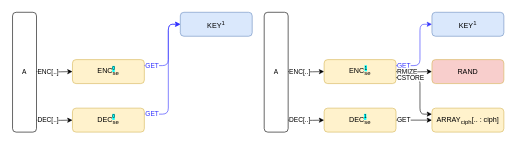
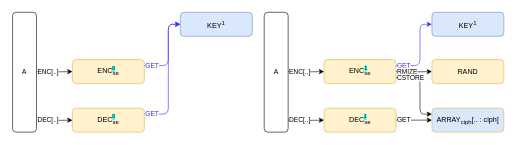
  <mxCell id="0" />
  <mxCell id="1" parent="0" />
  <mxCell id="2" value="&lt;font color=&quot;#000000&quot;&gt;A&lt;/font&gt;" style="rounded=1;whiteSpace=wrap;html=1;labelBackgroundColor=none;fontSize=11;fontColor=#3333FF;" parent="1" vertex="1"><mxGeometry x="20" y="20" width="40" height="200" as="geometry" /></mxCell>
  <mxCell id="3" value="&lt;font color=&quot;#000000&quot;&gt;ENC[..]&lt;/font&gt;" style="edgeStyle=orthogonalEdgeStyle;rounded=1;orthogonalLoop=1;jettySize=auto;html=1;entryX=0;entryY=0.5;entryDx=0;entryDy=0;strokeColor=#000000;fontSize=11;fontColor=#3333FF;align=left;exitX=0.989;exitY=0.428;exitDx=0;exitDy=0;exitPerimeter=0;" parent="1" target="4" edge="1"><mxGeometry x="-1" relative="1" as="geometry"><mxPoint x="60" y="119" as="sourcePoint" /><mxPoint as="offset" /></mxGeometry></mxCell>
  <mxCell id="4" value="ENC&lt;sub&gt;se&lt;/sub&gt;" style="rounded=1;whiteSpace=wrap;html=1;fillColor=#fff2cc;strokeColor=#d6b656;" parent="1" vertex="1"><mxGeometry x="120" y="99" width="120" height="40" as="geometry" /></mxCell>
  <mxCell id="5" value="GET" style="edgeStyle=orthogonalEdgeStyle;rounded=1;orthogonalLoop=1;jettySize=auto;html=1;exitX=1;exitY=0.25;exitDx=0;exitDy=0;entryX=0;entryY=0.5;entryDx=0;entryDy=0;strokeColor=#3333FF;fontSize=11;fontColor=#3333FF;align=left;" parent="1" source="7" target="10" edge="1"><mxGeometry x="-0.619" y="40" relative="1" as="geometry"><Array as="points"><mxPoint x="280" y="190" /><mxPoint x="280" y="40" /></Array><mxPoint as="offset" /><mxPoint x="360" y="10" as="targetPoint" /></mxGeometry></mxCell>
  <mxCell id="6" value="&lt;font color=&quot;#000000&quot;&gt;DEC[..]&lt;/font&gt;" style="edgeStyle=orthogonalEdgeStyle;rounded=1;orthogonalLoop=1;jettySize=auto;html=1;entryX=0;entryY=0.5;entryDx=0;entryDy=0;strokeColor=#000000;fontSize=11;fontColor=#3333FF;align=left;" parent="1" target="7" edge="1"><mxGeometry x="-1" relative="1" as="geometry"><mxPoint as="offset" /><mxPoint x="60" y="200" as="sourcePoint" /></mxGeometry></mxCell>
  <mxCell id="7" value="DEC&lt;sub&gt;se&lt;/sub&gt;" style="rounded=1;whiteSpace=wrap;html=1;fillColor=#fff2cc;strokeColor=#d6b656;" parent="1" vertex="1"><mxGeometry x="120" y="180" width="120" height="40" as="geometry" /></mxCell>
  <mxCell id="8" value="0" style="text;html=1;resizable=0;points=[];autosize=1;align=left;verticalAlign=top;spacingTop=-4;fontSize=8;labelBackgroundColor=#00FFFF;" parent="1" vertex="1"><mxGeometry x="185" y="187" width="20" height="20" as="geometry" /></mxCell>
  <mxCell id="9" value="GET" style="edgeStyle=orthogonalEdgeStyle;rounded=1;orthogonalLoop=1;jettySize=auto;html=1;exitX=1;exitY=0.25;exitDx=0;exitDy=0;entryX=0;entryY=0.5;entryDx=0;entryDy=0;strokeColor=#3333FF;fontSize=11;fontColor=#3333FF;align=left;" edge="1" parent="1" target="10"><mxGeometry x="-0.38" y="40" relative="1" as="geometry"><Array as="points"><mxPoint x="280" y="109" /><mxPoint x="280" y="40" /></Array><mxPoint as="offset" /><mxPoint x="240" y="109" as="sourcePoint" /></mxGeometry></mxCell>
  <mxCell id="10" value="KEY&lt;sup&gt;1&lt;/sup&gt;" style="rounded=1;whiteSpace=wrap;html=1;fillColor=#dae8fc;strokeColor=#6c8ebf;" vertex="1" parent="1"><mxGeometry x="300" y="20" width="120" height="40" as="geometry" /></mxCell>
  <mxCell id="11" value="&lt;font color=&quot;#000000&quot;&gt;A&lt;/font&gt;" style="rounded=1;whiteSpace=wrap;html=1;labelBackgroundColor=none;fontSize=11;fontColor=#3333FF;" vertex="1" parent="1"><mxGeometry x="440" y="20" width="40" height="200" as="geometry" /></mxCell>
  <mxCell id="12" value="&lt;font color=&quot;#000000&quot;&gt;ENC[..]&lt;/font&gt;" style="edgeStyle=orthogonalEdgeStyle;rounded=1;orthogonalLoop=1;jettySize=auto;html=1;entryX=0;entryY=0.5;entryDx=0;entryDy=0;strokeColor=#000000;fontSize=11;fontColor=#3333FF;align=left;exitX=0.989;exitY=0.428;exitDx=0;exitDy=0;exitPerimeter=0;" edge="1" parent="1" target="13"><mxGeometry x="-1" relative="1" as="geometry"><mxPoint x="480" y="119" as="sourcePoint" /><mxPoint as="offset" /></mxGeometry></mxCell>
  <mxCell id="13" value="ENC&lt;sub&gt;se&lt;/sub&gt;" style="rounded=1;whiteSpace=wrap;html=1;fillColor=#fff2cc;strokeColor=#d6b656;" vertex="1" parent="1"><mxGeometry x="540" y="99" width="120" height="40" as="geometry" /></mxCell>
  <mxCell id="14" value="&lt;font color=&quot;#000000&quot;&gt;DEC[..]&lt;/font&gt;" style="edgeStyle=orthogonalEdgeStyle;rounded=1;orthogonalLoop=1;jettySize=auto;html=1;entryX=0;entryY=0.5;entryDx=0;entryDy=0;strokeColor=#000000;fontSize=11;fontColor=#3333FF;align=left;" edge="1" parent="1" target="16"><mxGeometry x="-1" relative="1" as="geometry"><mxPoint as="offset" /><mxPoint x="480" y="200" as="sourcePoint" /></mxGeometry></mxCell>
  <mxCell id="15" value="GET" style="edgeStyle=orthogonalEdgeStyle;rounded=0;orthogonalLoop=1;jettySize=auto;html=1;exitX=1;exitY=0.5;exitDx=0;exitDy=0;entryX=0;entryY=0.5;entryDx=0;entryDy=0;align=left;" edge="1" parent="1" source="16" target="23"><mxGeometry x="-1" relative="1" as="geometry"><mxPoint as="offset" /></mxGeometry></mxCell>
  <mxCell id="16" value="DEC&lt;sub&gt;se&lt;/sub&gt;" style="rounded=1;whiteSpace=wrap;html=1;fillColor=#fff2cc;strokeColor=#d6b656;" vertex="1" parent="1"><mxGeometry x="540" y="180" width="120" height="40" as="geometry" /></mxCell>
  <mxCell id="17" value="1" style="text;html=1;resizable=0;points=[];autosize=1;align=left;verticalAlign=top;spacingTop=-4;fontSize=8;labelBackgroundColor=#00FFFF;" vertex="1" parent="1"><mxGeometry x="605" y="187" width="20" height="10" as="geometry" /></mxCell>
  <mxCell id="18" value="GET" style="edgeStyle=orthogonalEdgeStyle;rounded=1;orthogonalLoop=1;jettySize=auto;html=1;exitX=1;exitY=0.25;exitDx=0;exitDy=0;entryX=0;entryY=0.5;entryDx=0;entryDy=0;strokeColor=#3333FF;fontSize=11;fontColor=#3333FF;align=left;" edge="1" parent="1" target="20"><mxGeometry x="-0.38" y="40" relative="1" as="geometry"><Array as="points"><mxPoint x="700" y="109" /><mxPoint x="700" y="40" /></Array><mxPoint as="offset" /><mxPoint x="660" y="109" as="sourcePoint" /></mxGeometry></mxCell>
  <mxCell id="19" value="&lt;font color=&quot;#000000&quot;&gt;RMIZE&lt;/font&gt;" style="edgeStyle=orthogonalEdgeStyle;rounded=1;orthogonalLoop=1;jettySize=auto;html=1;exitX=1;exitY=0.5;exitDx=0;exitDy=0;entryX=0;entryY=0.5;entryDx=0;entryDy=0;strokeColor=#000000;fontSize=11;fontColor=#3333FF;align=left;" edge="1" parent="1" target="21"><mxGeometry x="-1" relative="1" as="geometry"><mxPoint as="offset" /><mxPoint x="660" y="119" as="sourcePoint" /></mxGeometry></mxCell>
  <mxCell id="20" value="KEY&lt;sup&gt;1&lt;/sup&gt;" style="rounded=1;whiteSpace=wrap;html=1;fillColor=#dae8fc;strokeColor=#6c8ebf;" vertex="1" parent="1"><mxGeometry x="720" y="20" width="120" height="40" as="geometry" /></mxCell>
- <mxCell id="21" value="RAND" style="rounded=1;whiteSpace=wrap;html=1;fillColor=#f8cecc;strokeColor=#d6b656;" vertex="1" parent="1"><mxGeometry x="720" y="99" width="120" height="40" as="geometry" /></mxCell>
+ <mxCell id="21" value="RAND" style="rounded=1;whiteSpace=wrap;html=1;fillColor=#fff2cc;strokeColor=#d6b656;" vertex="1" parent="1"><mxGeometry x="720" y="99" width="120" height="40" as="geometry" /></mxCell>
  <mxCell id="22" value="&lt;font color=&quot;#000000&quot;&gt;CSTORE&lt;/font&gt;" style="edgeStyle=orthogonalEdgeStyle;rounded=1;orthogonalLoop=1;jettySize=auto;html=1;exitX=1;exitY=0.75;exitDx=0;exitDy=0;entryX=0;entryY=0.25;entryDx=0;entryDy=0;strokeColor=#000000;fontSize=11;fontColor=#3333FF;align=left;" edge="1" parent="1" target="23"><mxGeometry x="-0.339" y="-40" relative="1" as="geometry"><Array as="points"><mxPoint x="700" y="129" /><mxPoint x="700" y="190" /></Array><mxPoint as="offset" /><mxPoint x="660" y="129" as="sourcePoint" /></mxGeometry></mxCell>
- <mxCell id="23" value="ARRAY&lt;sub&gt;ciph&lt;/sub&gt;[.. : ciph]" style="rounded=1;whiteSpace=wrap;html=1;fillColor=#fff2cc;strokeColor=#d6b656;" vertex="1" parent="1"><mxGeometry x="720" y="180" width="120" height="40" as="geometry" /></mxCell>
+ <mxCell id="23" value="ARRAY&lt;sub&gt;ciph&lt;/sub&gt;[.. : ciph]" style="rounded=1;whiteSpace=wrap;html=1;fillColor=#dae8fc;strokeColor=#d6b656;" vertex="1" parent="1"><mxGeometry x="720" y="180" width="120" height="40" as="geometry" /></mxCell>
  <mxCell id="24" value="0" style="text;html=1;resizable=0;points=[];autosize=1;align=left;verticalAlign=top;spacingTop=-4;fontSize=8;labelBackgroundColor=#00FFFF;" vertex="1" parent="1"><mxGeometry x="185" y="107" width="20" height="20" as="geometry" /></mxCell>
  <mxCell id="25" value="1" style="text;html=1;resizable=0;points=[];autosize=1;align=left;verticalAlign=top;spacingTop=-4;fontSize=8;labelBackgroundColor=#00FFFF;" vertex="1" parent="1"><mxGeometry x="606" y="106" width="20" height="10" as="geometry" /></mxCell>
